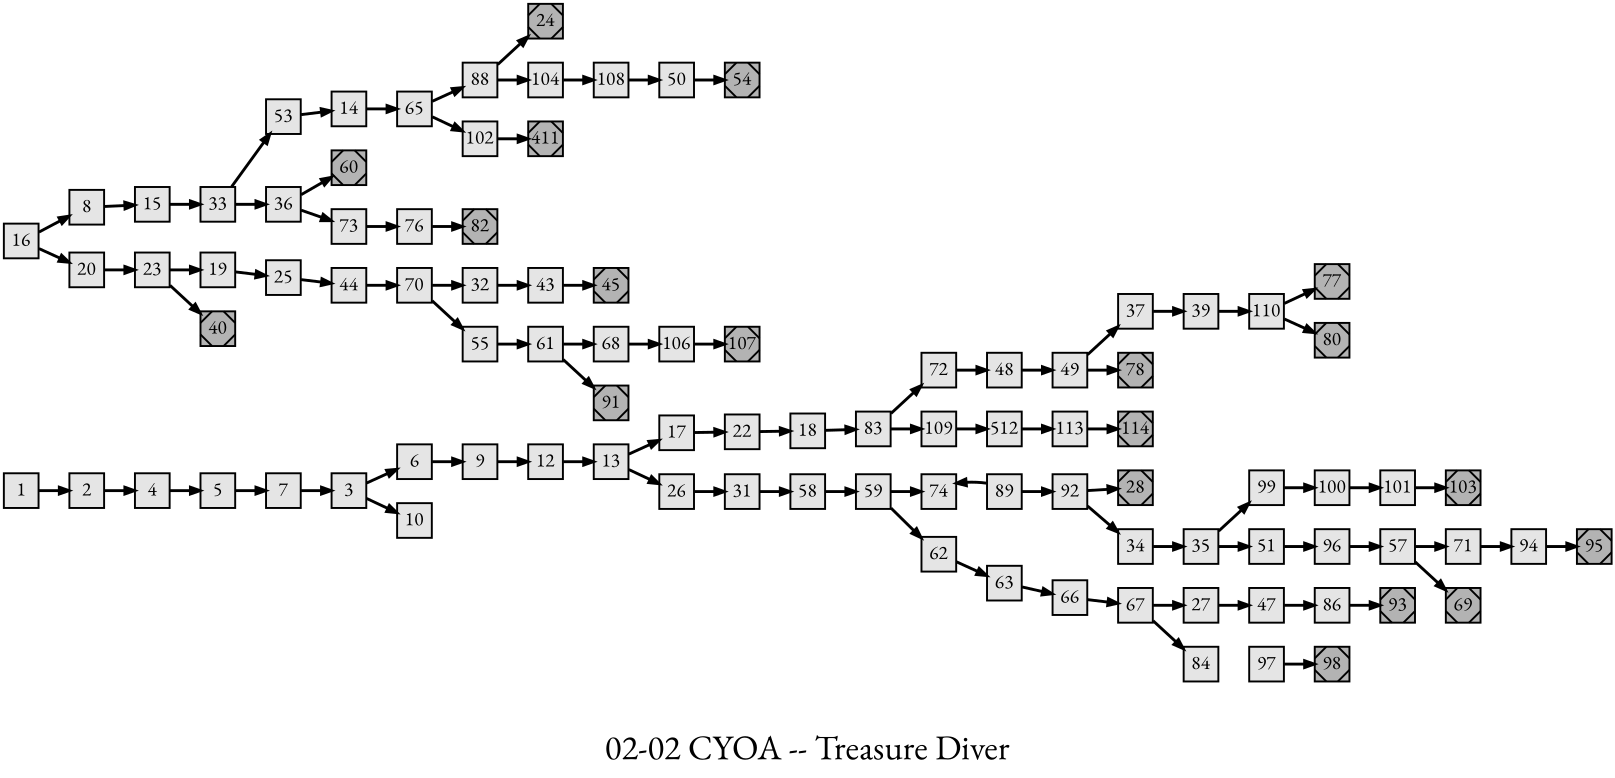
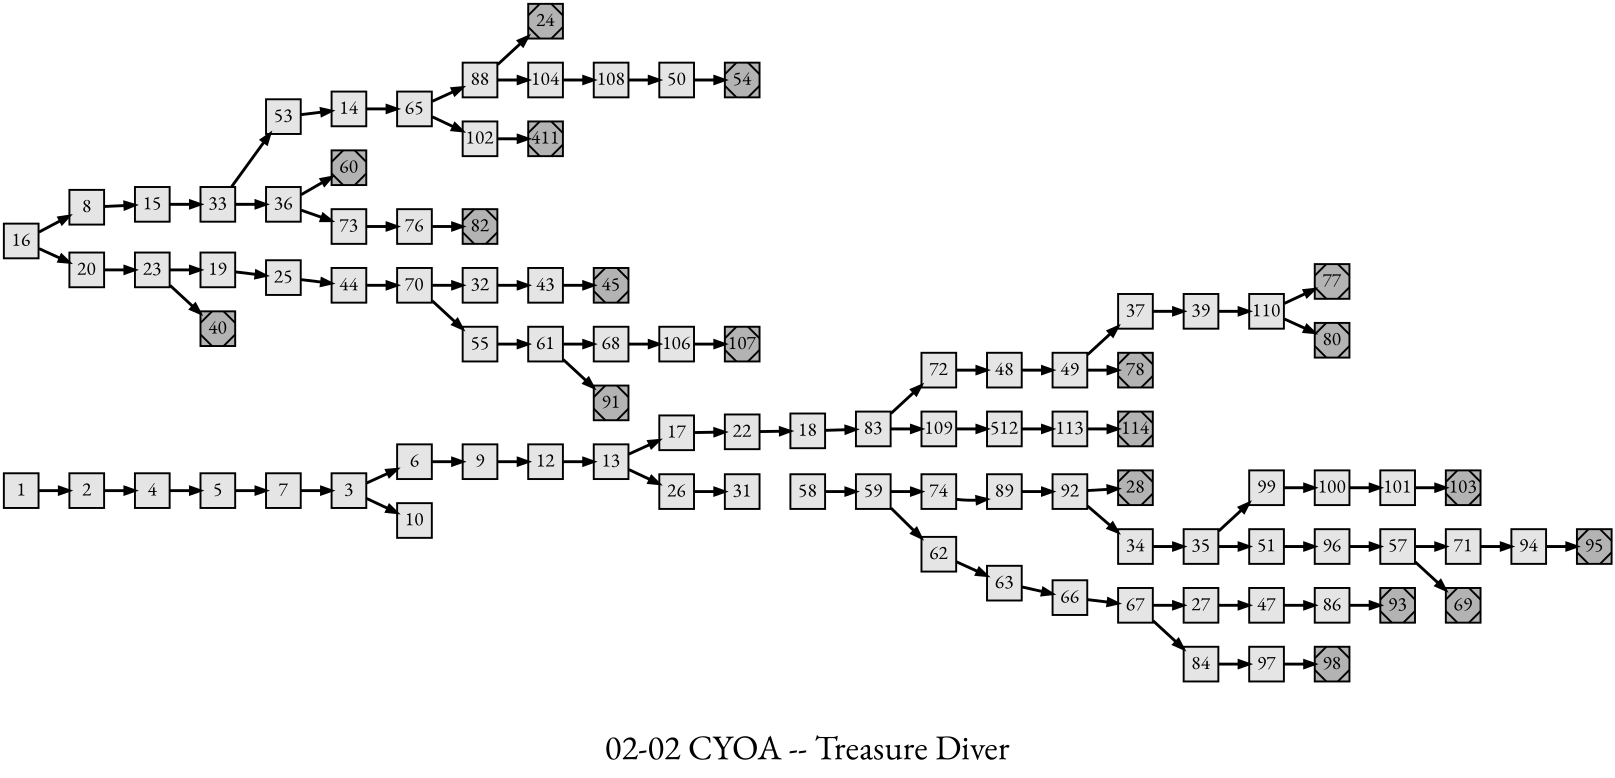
  digraph {
    fontname="EB Garamond"
    fontsize=36
    label="02-02 CYOA -- Treasure Diver"
    nodesep=0.35
    ordering=out
    rankdir=LR
    ranksep=0.45
    node [fillcolor=grey90 fixedsize=true fontname="EB Garamond" fontsize=20 labelfloat=true margin="0,0" penwidth=2 regular=true shape=rect style=filled]
    edge [fontname="EB Garamond" fontsize=12 labelfloat=true penwidth=3]
    1
    2
    4
    5
    7
    3
    6
    10
    9
    12
    16
    8
    20
    13
    15
    33
    53
    36
    17
    26
    23
    22
    31
    18
    58
    n26 [label=14]
    60 [fillcolor=grey70 shape=Msquare]
    73
    19
    40 [fillcolor=grey70 shape=Msquare]
    83
    72
    109
    48
    n35 [label=512]
    25
    44
    70
    24 [fillcolor=grey70 shape=Msquare]
    32
    55
    59
    47
    86
    27
    93 [fillcolor=grey70 shape=Msquare]
    28 [fillcolor=grey70 shape=Msquare]
    74
    62
    45 [fillcolor=grey70 shape=Msquare]
    43
    65
    76
    35
    99
    51
    34
    100
    n59 [label=96]
    101
    57
    82 [fillcolor=grey70 shape=Msquare]
    39
    110
    37
    77 [fillcolor=grey70 shape=Msquare]
    80 [fillcolor=grey70 shape=Msquare]
    61
    49
    78 [fillcolor=grey70 shape=Msquare]
    54 [fillcolor=grey70 shape=Msquare]
    50
    71
    69 [fillcolor=grey70 shape=Msquare]
    88
    102
    68
    91 [fillcolor=grey70 shape=Msquare]
    106
    94
    95 [fillcolor=grey70 shape=Msquare]
    89
    63
    92
    66
    107 [fillcolor=grey70 shape=Msquare]
    67
    84
    104
    n90 [fillcolor=grey70 label=411 shape=Msquare]
    108
    97
    98 [fillcolor=grey70 shape=Msquare]
    113
    103 [fillcolor=grey70 shape=Msquare]
    114 [fillcolor=grey70 shape=Msquare]
    1 -> 2
    2 -> 4
    4 -> 5
    5 -> 7
    7 -> 3
    3 -> 6
    3 -> 10
    6 -> 9
    9 -> 12
    12 -> 13
    16 -> 8
    16 -> 20
    8 -> 15
    20 -> 23
    13 -> 17
    13 -> 26
    15 -> 33
    33 -> 53
    33 -> 36
    53 -> n26
    36 -> 60
    36 -> 73
    17 -> 22
    26 -> 31
    23 -> 19
    23 -> 40
    22 -> 18
-   31 -> 58
    18 -> 83
    58 -> 59
    n26 -> 65
    73 -> 76
    19 -> 25
    83 -> 72
    83 -> 109
    72 -> 48
    109 -> n35
    48 -> 49
    n35 -> 113
    25 -> 44
    44 -> 70
    70 -> 32
    70 -> 55
    32 -> 43
    55 -> 61
    59 -> 74
    59 -> 62
    47 -> 86
    86 -> 93
    27 -> 47
-   89 -> 74
+   74 -> 89
    62 -> 63
    43 -> 45
    65 -> 88
    65 -> 102
    76 -> 82
    35 -> 99
    35 -> 51
    99 -> 100
    51 -> n59
    34 -> 35
    100 -> 101
    n59 -> 57
    101 -> 103
    57 -> 71
    57 -> 69
    39 -> 110
    110 -> 77
    110 -> 80
    37 -> 39
    61 -> 68
    61 -> 91
    49 -> 37
    49 -> 78
    50 -> 54
    71 -> 94
    88 -> 24
    88 -> 104
    102 -> n90
    68 -> 106
    106 -> 107
    94 -> 95
    89 -> 92
    63 -> 66
    92 -> 28
    92 -> 34
    66 -> 67
    67 -> 27
    67 -> 84
+   84 -> 97
    104 -> 108
    108 -> 50
    97 -> 98
    113 -> 114
  }
